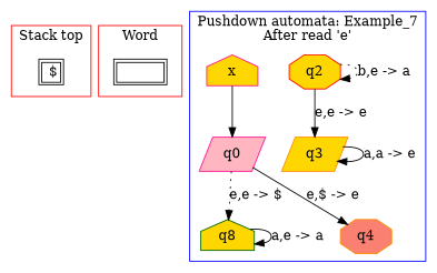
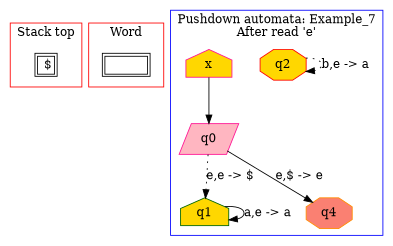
  digraph {
    node [shape=plaintext fillcolor=gold style=filled]
    edge [style=solid]
    n1 [label=<<TABLE> <TR> <TD> $</TD> </TR> </TABLE>> fillcolor="" style=""]
    n2 [label=<<TABLE> <TR> <TD width="50" height="10"> </TD></TR> </TABLE>> fillcolor="" style=""]
    q0 [color=deeppink fillcolor=lightpink shape=parallelogram]
-   q1 [color=darkgreen shape=house label=q8]
+   q1 [color=darkgreen shape=house]
    q2 [color=red shape=octagon]
-   q3 [color=darkorange shape=parallelogram]
    q4 [color=darkorange fillcolor=salmon shape=octagon]
    x [color=deeppink shape=house]
    subgraph cluster_1 {
      color=red
      label="Stack top"
      n1
    }
    subgraph cluster_2 {
      color=red
      label=Word
      n2
    }
    subgraph cluster_3 {
      color=blue
      label="Pushdown automata: Example_7\nAfter read 'e'"
      q0
      q1
      q2
-     q3
      q4
      x
    }
    q0 -> q1 [label="e,e -> $" style=dotted]
    q0 -> q4 [label="e,$ -> e"]
    q1 -> q1 [label="a,e -> a"]
    q2 -> q2 [label="b,e -> a" style=dotted]
-   q2 -> q3 [label="e,e -> e"]
-   q3 -> q3 [label="a,a -> e"]
    x -> q0
  }
